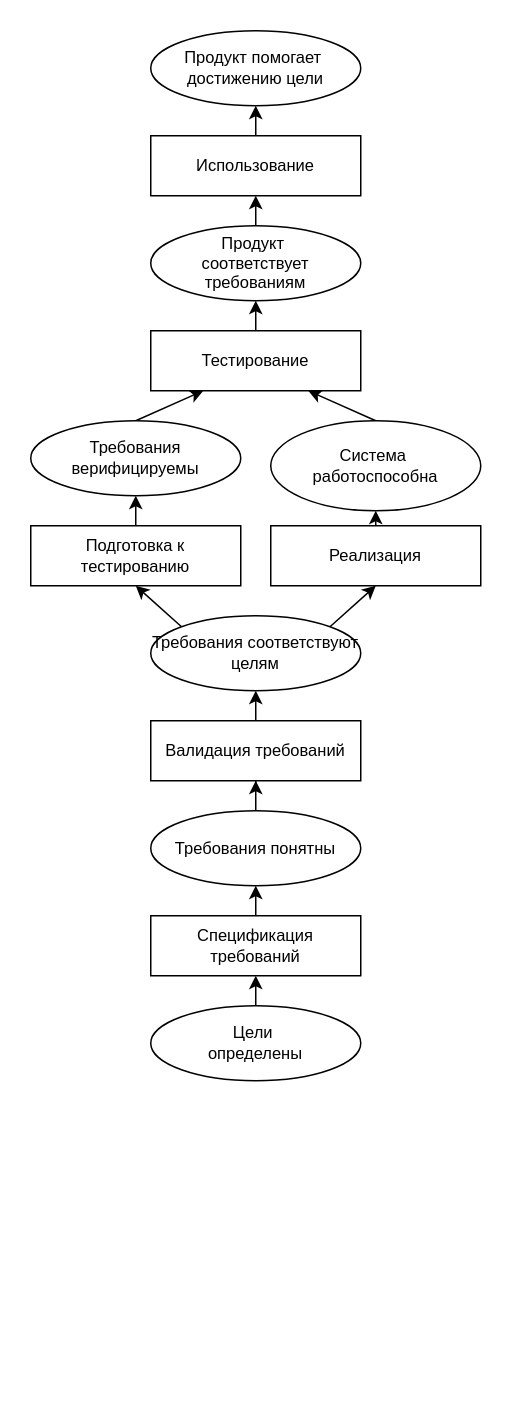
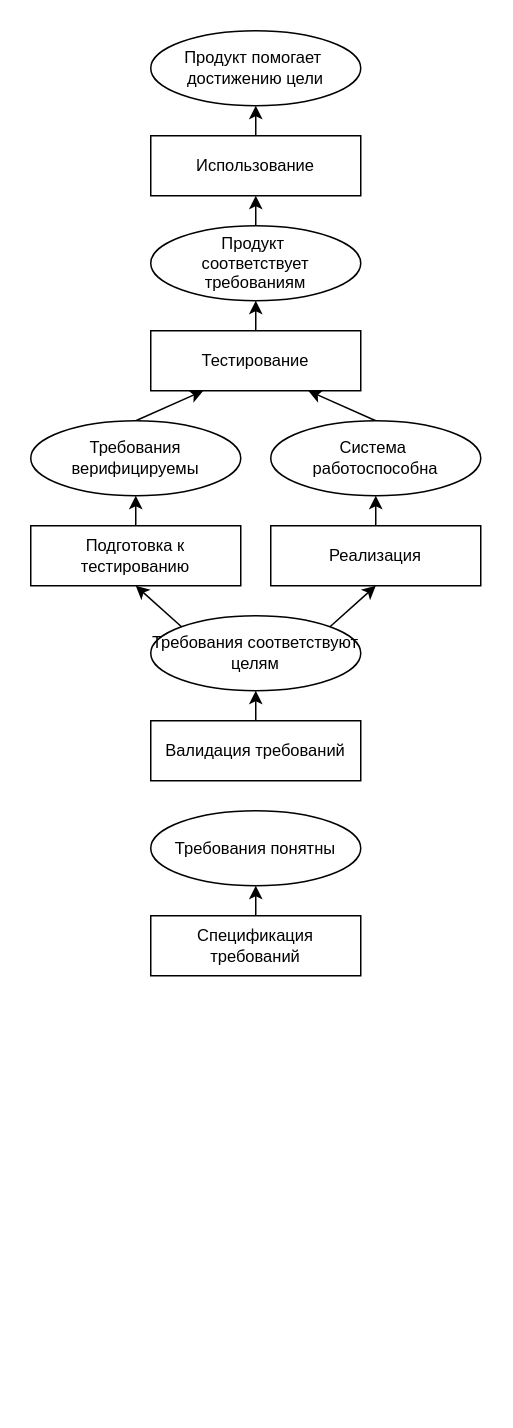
  <mxCell id="0" />
  <mxCell id="1" parent="0" />
  <mxCell id="2" value="Продукт&amp;nbsp;&lt;div style=&quot;font-size: 11px;&quot;&gt;соответствует требованиям&lt;/div&gt;" style="ellipse;whiteSpace=wrap;html=1;fontSize=11;" parent="1" vertex="1"><mxGeometry x="100" y="150" width="140" height="50" as="geometry" /></mxCell>
  <mxCell id="3" style="rounded=0;orthogonalLoop=1;jettySize=auto;html=1;entryX=0.5;entryY=1;entryDx=0;entryDy=0;curved=0;exitX=0;exitY=0;exitDx=0;exitDy=0;" edge="1" parent="1" source="5" target="27"><mxGeometry relative="1" as="geometry"><Array as="points" /></mxGeometry></mxCell>
  <mxCell id="4" style="rounded=0;orthogonalLoop=1;jettySize=auto;html=1;entryX=0.5;entryY=1;entryDx=0;entryDy=0;curved=0;exitX=1;exitY=0;exitDx=0;exitDy=0;" edge="1" parent="1" source="5" target="25"><mxGeometry relative="1" as="geometry"><Array as="points" /></mxGeometry></mxCell>
  <mxCell id="5" value="Требования соответствуют целям" style="ellipse;whiteSpace=wrap;html=1;fontSize=11;" parent="1" vertex="1"><mxGeometry x="100" y="410" width="140" height="50" as="geometry" /></mxCell>
  <mxCell id="6" style="rounded=0;orthogonalLoop=1;jettySize=auto;html=1;fontSize=11;curved=1;entryX=0.75;entryY=1;entryDx=0;entryDy=0;exitX=0.5;exitY=0;exitDx=0;exitDy=0;" parent="1" source="22" target="16" edge="1"><mxGeometry relative="1" as="geometry"><Array as="points" /><mxPoint x="190" y="260" as="targetPoint" /><mxPoint x="260" y="310" as="sourcePoint" /></mxGeometry></mxCell>
  <mxCell id="7" style="rounded=0;orthogonalLoop=1;jettySize=auto;html=1;exitX=0.5;exitY=0;exitDx=0;exitDy=0;entryX=0.25;entryY=1;entryDx=0;entryDy=0;fontSize=11;curved=1;" parent="1" source="23" target="16" edge="1"><mxGeometry relative="1" as="geometry"><Array as="points" /></mxGeometry></mxCell>
- <mxCell id="8" style="rounded=0;orthogonalLoop=1;jettySize=auto;html=1;entryX=0.5;entryY=1;entryDx=0;entryDy=0;fontSize=11;" parent="1" source="9" target="21" edge="1"><mxGeometry relative="1" as="geometry"><mxPoint x="70" y="960" as="targetPoint" /></mxGeometry></mxCell>
- <mxCell id="9" value="Цели&amp;nbsp;&lt;div style=&quot;font-size: 11px;&quot;&gt;&lt;span style=&quot;background-color: initial; font-size: 11px;&quot;&gt;определены&lt;/span&gt;&lt;/div&gt;" style="ellipse;whiteSpace=wrap;html=1;fontSize=11;" parent="1" vertex="1"><mxGeometry x="100" y="670" width="140" height="50" as="geometry" /></mxCell>
  <mxCell id="10" value="Продукт помогает&amp;nbsp;&lt;div style=&quot;font-size: 11px;&quot;&gt;достижению цели&lt;/div&gt;" style="ellipse;whiteSpace=wrap;html=1;fontSize=11;" parent="1" vertex="1"><mxGeometry x="100" y="20" width="140" height="50" as="geometry" /></mxCell>
  <mxCell id="11" value="" style="endArrow=classic;html=1;rounded=0;exitX=0.5;exitY=0;exitDx=0;exitDy=0;entryX=0.5;entryY=1;entryDx=0;entryDy=0;fontSize=11;curved=1;" parent="1" source="2" target="14" edge="1"><mxGeometry relative="1" as="geometry"><mxPoint x="410" y="1010" as="sourcePoint" /><mxPoint x="510" y="1010" as="targetPoint" /><Array as="points" /></mxGeometry></mxCell>
  <mxCell id="12" value="&lt;div&gt;&lt;br&gt;&lt;/div&gt;&lt;div&gt;&lt;br&gt;&lt;/div&gt;" style="edgeLabel;html=1;align=center;verticalAlign=middle;resizable=0;points=[];" parent="11" vertex="1" connectable="0"><mxGeometry x="0.001" y="2" relative="1" as="geometry"><mxPoint as="offset" /></mxGeometry></mxCell>
  <mxCell id="13" style="rounded=0;orthogonalLoop=1;jettySize=auto;html=1;entryX=0.5;entryY=1;entryDx=0;entryDy=0;fontSize=11;" parent="1" source="14" target="10" edge="1"><mxGeometry relative="1" as="geometry" /></mxCell>
  <mxCell id="14" value="Использование" style="rounded=0;whiteSpace=wrap;html=1;fontSize=11;" parent="1" vertex="1"><mxGeometry x="100" y="90" width="140" height="40" as="geometry" /></mxCell>
  <mxCell id="15" style="rounded=0;orthogonalLoop=1;jettySize=auto;html=1;entryX=0.5;entryY=1;entryDx=0;entryDy=0;fontSize=11;" parent="1" source="16" target="2" edge="1"><mxGeometry relative="1" as="geometry" /></mxCell>
  <mxCell id="16" value="Тестирование" style="whiteSpace=wrap;html=1;fontSize=11;" parent="1" vertex="1"><mxGeometry x="100" y="220" width="140" height="40" as="geometry" /></mxCell>
  <mxCell id="17" value="" style="rounded=0;orthogonalLoop=1;jettySize=auto;html=1;fontSize=11;" parent="1" source="18" target="5" edge="1"><mxGeometry relative="1" as="geometry" /></mxCell>
  <mxCell id="18" value="Валидация требований" style="whiteSpace=wrap;html=1;fontSize=11;" parent="1" vertex="1"><mxGeometry x="100" y="480" width="140" height="40" as="geometry" /></mxCell>
  <mxCell id="19" style="edgeStyle=orthogonalEdgeStyle;rounded=0;orthogonalLoop=1;jettySize=auto;html=1;exitX=0.5;exitY=1;exitDx=0;exitDy=0;fontSize=11;" parent="1" edge="1"><mxGeometry relative="1" as="geometry"><mxPoint x="70" y="930" as="sourcePoint" /><mxPoint x="70" y="930" as="targetPoint" /></mxGeometry></mxCell>
  <mxCell id="20" style="rounded=0;orthogonalLoop=1;jettySize=auto;html=1;exitX=0.5;exitY=0;exitDx=0;exitDy=0;entryX=0.5;entryY=1;entryDx=0;entryDy=0;" parent="1" source="21" target="29" edge="1"><mxGeometry relative="1" as="geometry"><mxPoint x="170" y="750" as="targetPoint" /></mxGeometry></mxCell>
  <mxCell id="21" value="Спецификация требований" style="whiteSpace=wrap;html=1;fontSize=11;" parent="1" vertex="1"><mxGeometry x="100" y="610" width="140" height="40" as="geometry" /></mxCell>
- <mxCell id="22" value="Система&amp;nbsp;&lt;div&gt;работоспособна&lt;/div&gt;" style="ellipse;whiteSpace=wrap;html=1;fontSize=11;" parent="1" vertex="1"><mxGeometry x="180" y="280" width="140" height="60" as="geometry" /></mxCell>
+ <mxCell id="22" value="Система&amp;nbsp;&lt;div&gt;работоспособна&lt;/div&gt;" style="ellipse;whiteSpace=wrap;html=1;fontSize=11;" parent="1" vertex="1"><mxGeometry x="180" y="280" width="140" height="50" as="geometry" /></mxCell>
  <mxCell id="23" value="Требования верифицируемы" style="ellipse;whiteSpace=wrap;html=1;fontSize=11;" parent="1" vertex="1"><mxGeometry x="20" y="280" width="140" height="50" as="geometry" /></mxCell>
  <mxCell id="24" style="rounded=0;orthogonalLoop=1;jettySize=auto;html=1;entryX=0.5;entryY=1;entryDx=0;entryDy=0;fontSize=11;" parent="1" source="25" target="22" edge="1"><mxGeometry relative="1" as="geometry" /></mxCell>
  <mxCell id="25" value="Реализация" style="whiteSpace=wrap;html=1;fontSize=11;" parent="1" vertex="1"><mxGeometry x="180" y="350" width="140" height="40" as="geometry" /></mxCell>
  <mxCell id="26" style="rounded=0;orthogonalLoop=1;jettySize=auto;html=1;entryX=0.5;entryY=1;entryDx=0;entryDy=0;exitX=0.5;exitY=0;exitDx=0;exitDy=0;fontSize=11;" parent="1" source="27" target="23" edge="1"><mxGeometry relative="1" as="geometry" /></mxCell>
  <mxCell id="27" value="Подготовка к тестированию" style="whiteSpace=wrap;html=1;fontSize=11;" parent="1" vertex="1"><mxGeometry x="20" y="350" width="140" height="40" as="geometry" /></mxCell>
- <mxCell id="28" style="edgeStyle=orthogonalEdgeStyle;rounded=0;orthogonalLoop=1;jettySize=auto;html=1;entryX=0.5;entryY=1;entryDx=0;entryDy=0;" edge="1" parent="1" source="29" target="18"><mxGeometry relative="1" as="geometry" /></mxCell>
  <mxCell id="29" value="Требования понятны" style="ellipse;whiteSpace=wrap;html=1;fontSize=11;" parent="1" vertex="1"><mxGeometry x="100" y="540" width="140" height="50" as="geometry" /></mxCell>
